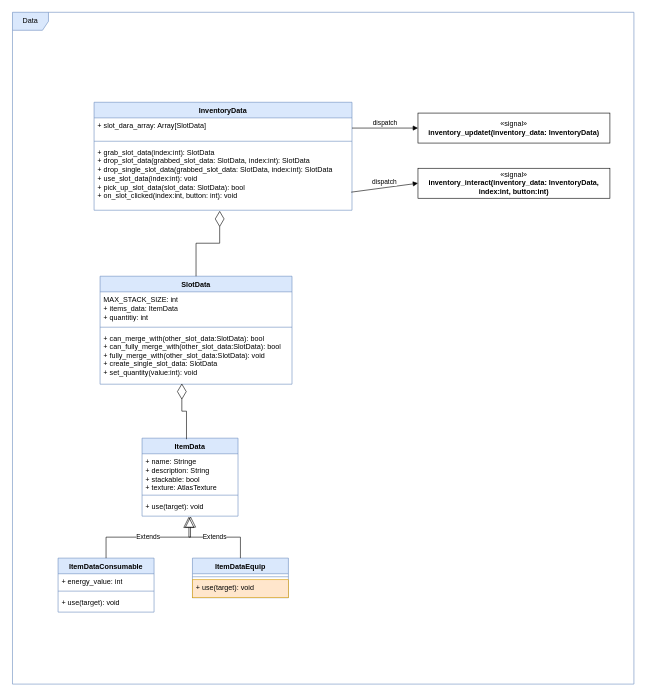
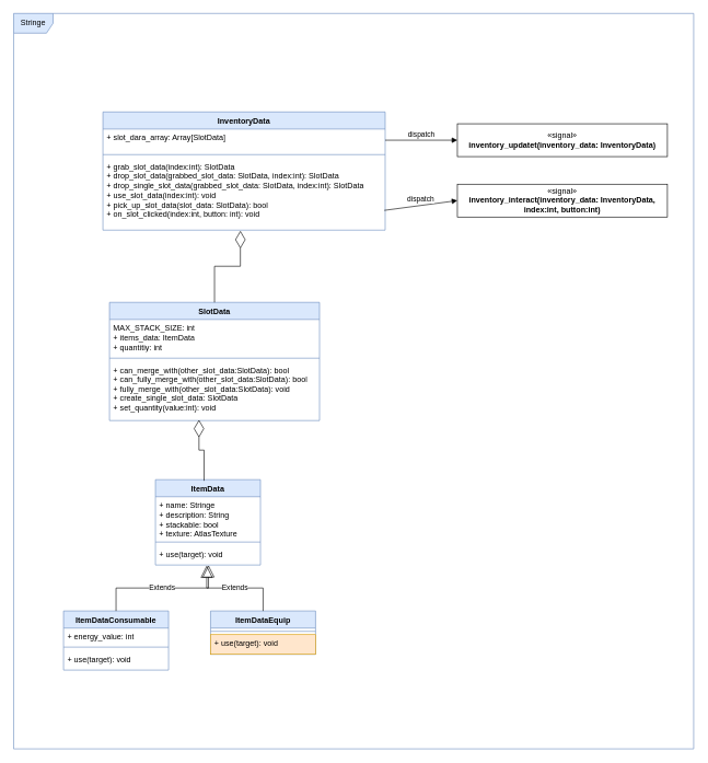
  <mxCell id="0" />
  <mxCell id="1" parent="0" />
  <mxCell id="2" value="ItemData" style="swimlane;fontStyle=1;align=center;verticalAlign=top;childLayout=stackLayout;horizontal=1;startSize=26;horizontalStack=0;resizeParent=1;resizeParentMax=0;resizeLast=0;collapsible=1;marginBottom=0;whiteSpace=wrap;html=1;fillColor=#dae8fc;strokeColor=#6c8ebf;" parent="1" vertex="1"><mxGeometry x="236" y="730" width="160" height="130" as="geometry" /></mxCell>
  <mxCell id="3" value="+ name: Stringe&lt;div&gt;+ description: String&lt;/div&gt;&lt;div&gt;+ stackable: bool&lt;/div&gt;&lt;div&gt;+ texture: AtlasTexture&lt;/div&gt;" style="text;strokeColor=none;fillColor=none;align=left;verticalAlign=top;spacingLeft=4;spacingRight=4;overflow=hidden;rotatable=0;points=[[0,0.5],[1,0.5]];portConstraint=eastwest;whiteSpace=wrap;html=1;" parent="2" vertex="1"><mxGeometry y="26" width="160" height="64" as="geometry" /></mxCell>
  <mxCell id="4" value="" style="line;strokeWidth=1;fillColor=none;align=left;verticalAlign=middle;spacingTop=-1;spacingLeft=3;spacingRight=3;rotatable=0;labelPosition=right;points=[];portConstraint=eastwest;strokeColor=inherit;" parent="2" vertex="1"><mxGeometry y="90" width="160" height="10" as="geometry" /></mxCell>
  <mxCell id="5" value="+ use(target): void" style="text;strokeColor=none;fillColor=none;align=left;verticalAlign=top;spacingLeft=4;spacingRight=4;overflow=hidden;rotatable=0;points=[[0,0.5],[1,0.5]];portConstraint=eastwest;whiteSpace=wrap;html=1;" parent="2" vertex="1"><mxGeometry y="100" width="160" height="30" as="geometry" /></mxCell>
  <mxCell id="6" value="ItemDataConsumable" style="swimlane;fontStyle=1;align=center;verticalAlign=top;childLayout=stackLayout;horizontal=1;startSize=26;horizontalStack=0;resizeParent=1;resizeParentMax=0;resizeLast=0;collapsible=1;marginBottom=0;whiteSpace=wrap;html=1;fillColor=#dae8fc;strokeColor=#6c8ebf;" vertex="1" parent="1"><mxGeometry x="96" y="930" width="160" height="90" as="geometry" /></mxCell>
  <mxCell id="7" value="+ energy_value: int" style="text;strokeColor=none;fillColor=none;align=left;verticalAlign=top;spacingLeft=4;spacingRight=4;overflow=hidden;rotatable=0;points=[[0,0.5],[1,0.5]];portConstraint=eastwest;whiteSpace=wrap;html=1;" vertex="1" parent="6"><mxGeometry y="26" width="160" height="24" as="geometry" /></mxCell>
  <mxCell id="8" value="" style="line;strokeWidth=1;fillColor=none;align=left;verticalAlign=middle;spacingTop=-1;spacingLeft=3;spacingRight=3;rotatable=0;labelPosition=right;points=[];portConstraint=eastwest;strokeColor=inherit;" vertex="1" parent="6"><mxGeometry y="50" width="160" height="10" as="geometry" /></mxCell>
  <mxCell id="9" value="+ use(target): void" style="text;strokeColor=none;fillColor=none;align=left;verticalAlign=top;spacingLeft=4;spacingRight=4;overflow=hidden;rotatable=0;points=[[0,0.5],[1,0.5]];portConstraint=eastwest;whiteSpace=wrap;html=1;" vertex="1" parent="6"><mxGeometry y="60" width="160" height="30" as="geometry" /></mxCell>
  <mxCell id="10" value="Extends" style="endArrow=block;endSize=16;endFill=0;html=1;rounded=0;exitX=0.5;exitY=0;exitDx=0;exitDy=0;entryX=0.505;entryY=1.01;entryDx=0;entryDy=0;entryPerimeter=0;edgeStyle=orthogonalEdgeStyle;" edge="1" parent="1" source="6" target="5"><mxGeometry width="160" relative="1" as="geometry"><mxPoint x="166" y="890" as="sourcePoint" /><mxPoint x="326" y="890" as="targetPoint" /></mxGeometry></mxCell>
  <mxCell id="11" value="ItemDataEquip" style="swimlane;fontStyle=1;align=center;verticalAlign=top;childLayout=stackLayout;horizontal=1;startSize=26;horizontalStack=0;resizeParent=1;resizeParentMax=0;resizeLast=0;collapsible=1;marginBottom=0;whiteSpace=wrap;html=1;fillColor=#dae8fc;strokeColor=#6c8ebf;" vertex="1" parent="1"><mxGeometry x="320" y="930" width="160" height="66" as="geometry" /></mxCell>
  <mxCell id="12" value="" style="line;strokeWidth=1;fillColor=none;align=left;verticalAlign=middle;spacingTop=-1;spacingLeft=3;spacingRight=3;rotatable=0;labelPosition=right;points=[];portConstraint=eastwest;strokeColor=inherit;" vertex="1" parent="11"><mxGeometry y="26" width="160" height="10" as="geometry" /></mxCell>
  <mxCell id="13" value="+ use(target): void" style="text;strokeColor=#d79b00;fillColor=#ffe6cc;align=left;verticalAlign=top;spacingLeft=4;spacingRight=4;overflow=hidden;rotatable=0;points=[[0,0.5],[1,0.5]];portConstraint=eastwest;whiteSpace=wrap;html=1;" vertex="1" parent="11"><mxGeometry y="36" width="160" height="30" as="geometry" /></mxCell>
  <mxCell id="14" value="Extends" style="endArrow=block;endSize=16;endFill=0;html=1;rounded=0;exitX=0.5;exitY=0;exitDx=0;exitDy=0;entryX=0.488;entryY=1.029;entryDx=0;entryDy=0;entryPerimeter=0;edgeStyle=orthogonalEdgeStyle;" edge="1" parent="1" source="11" target="5"><mxGeometry width="160" relative="1" as="geometry"><mxPoint x="226" y="890" as="sourcePoint" /><mxPoint x="386" y="890" as="targetPoint" /></mxGeometry></mxCell>
  <mxCell id="15" value="SlotData" style="swimlane;fontStyle=1;align=center;verticalAlign=top;childLayout=stackLayout;horizontal=1;startSize=26;horizontalStack=0;resizeParent=1;resizeParentMax=0;resizeLast=0;collapsible=1;marginBottom=0;whiteSpace=wrap;html=1;fillColor=#dae8fc;strokeColor=#6c8ebf;" vertex="1" parent="1"><mxGeometry x="166" y="460" width="320" height="180" as="geometry" /></mxCell>
  <mxCell id="16" value="MAX_STACK_SIZE: int&lt;div&gt;+ items_data: ItemData&lt;/div&gt;&lt;div&gt;+ quantitiy: int&lt;br&gt;&lt;/div&gt;" style="text;strokeColor=none;fillColor=none;align=left;verticalAlign=top;spacingLeft=4;spacingRight=4;overflow=hidden;rotatable=0;points=[[0,0.5],[1,0.5]];portConstraint=eastwest;whiteSpace=wrap;html=1;" vertex="1" parent="15"><mxGeometry y="26" width="320" height="54" as="geometry" /></mxCell>
  <mxCell id="17" value="" style="line;strokeWidth=1;fillColor=none;align=left;verticalAlign=middle;spacingTop=-1;spacingLeft=3;spacingRight=3;rotatable=0;labelPosition=right;points=[];portConstraint=eastwest;strokeColor=inherit;" vertex="1" parent="15"><mxGeometry y="80" width="320" height="10" as="geometry" /></mxCell>
  <mxCell id="18" value="+ can_merge_with(other_slot_data:SlotData): bool&lt;div&gt;+ can_fully_merge_with(other_slot_data:SlotData): bool&lt;/div&gt;&lt;div&gt;+ fully_merge_with(other_slot_data:SlotData): void&lt;/div&gt;&lt;div&gt;+&amp;nbsp;create_single_slot_data: SlotData&lt;/div&gt;&lt;div&gt;+ set_quantity(value:int): void&lt;/div&gt;&lt;div&gt;&lt;br&gt;&lt;/div&gt;" style="text;strokeColor=none;fillColor=none;align=left;verticalAlign=top;spacingLeft=4;spacingRight=4;overflow=hidden;rotatable=0;points=[[0,0.5],[1,0.5]];portConstraint=eastwest;whiteSpace=wrap;html=1;" vertex="1" parent="15"><mxGeometry y="90" width="320" height="90" as="geometry" /></mxCell>
  <mxCell id="19" value="" style="endArrow=diamondThin;endFill=0;endSize=24;html=1;rounded=0;entryX=0.426;entryY=0.987;entryDx=0;entryDy=0;entryPerimeter=0;exitX=0.463;exitY=0.013;exitDx=0;exitDy=0;exitPerimeter=0;edgeStyle=elbowEdgeStyle;elbow=vertical;" edge="1" parent="1" source="2" target="18"><mxGeometry width="160" relative="1" as="geometry"><mxPoint x="386" y="640" as="sourcePoint" /><mxPoint x="546" y="640" as="targetPoint" /></mxGeometry></mxCell>
  <mxCell id="20" value="InventoryData" style="swimlane;fontStyle=1;align=center;verticalAlign=top;childLayout=stackLayout;horizontal=1;startSize=26;horizontalStack=0;resizeParent=1;resizeParentMax=0;resizeLast=0;collapsible=1;marginBottom=0;whiteSpace=wrap;html=1;fillColor=#dae8fc;strokeColor=#6c8ebf;" vertex="1" parent="1"><mxGeometry x="156" y="170" width="430" height="180" as="geometry" /></mxCell>
  <mxCell id="21" value="&lt;div&gt;+ slot_dara_array: Array[SlotData]&lt;/div&gt;" style="text;strokeColor=none;fillColor=none;align=left;verticalAlign=top;spacingLeft=4;spacingRight=4;overflow=hidden;rotatable=0;points=[[0,0.5],[1,0.5]];portConstraint=eastwest;whiteSpace=wrap;html=1;" vertex="1" parent="20"><mxGeometry y="26" width="430" height="34" as="geometry" /></mxCell>
  <mxCell id="22" value="" style="line;strokeWidth=1;fillColor=none;align=left;verticalAlign=middle;spacingTop=-1;spacingLeft=3;spacingRight=3;rotatable=0;labelPosition=right;points=[];portConstraint=eastwest;strokeColor=inherit;" vertex="1" parent="20"><mxGeometry y="60" width="430" height="10" as="geometry" /></mxCell>
  <mxCell id="23" value="+ grab_slot_data(index:int): SlotData&lt;div&gt;+ drop_slot_data(grabbed_slot_data: SlotData, index:int): SlotData&lt;/div&gt;&lt;div&gt;+ drop_single_slot_data(grabbed_slot_data: SlotData, index:int): SlotData&lt;/div&gt;&lt;div&gt;+ use_slot_data(index:int): void&lt;/div&gt;&lt;div&gt;+ pick_up_slot_data(slot_data: SlotData): bool&lt;/div&gt;&lt;div&gt;+ on_slot_clicked(index:int, button: int): void&lt;br&gt;&lt;div&gt;&lt;br&gt;&lt;/div&gt;&lt;/div&gt;" style="text;strokeColor=none;fillColor=none;align=left;verticalAlign=top;spacingLeft=4;spacingRight=4;overflow=hidden;rotatable=0;points=[[0,0.5],[1,0.5]];portConstraint=eastwest;whiteSpace=wrap;html=1;" vertex="1" parent="20"><mxGeometry y="70" width="430" height="110" as="geometry" /></mxCell>
  <mxCell id="24" value="" style="endArrow=diamondThin;endFill=0;endSize=24;html=1;rounded=0;entryX=0.487;entryY=1.009;entryDx=0;entryDy=0;entryPerimeter=0;exitX=0.5;exitY=0;exitDx=0;exitDy=0;edgeStyle=elbowEdgeStyle;elbow=vertical;" edge="1" parent="1" source="15" target="23"><mxGeometry width="160" relative="1" as="geometry"><mxPoint x="286" y="310" as="sourcePoint" /><mxPoint x="446" y="310" as="targetPoint" /></mxGeometry></mxCell>
  <mxCell id="25" value="«signal»&lt;br&gt;&lt;b&gt;inventory_updatet(inventory_data: InventoryData)&lt;/b&gt;" style="html=1;whiteSpace=wrap;" vertex="1" parent="1"><mxGeometry x="696" y="188" width="320" height="50" as="geometry" /></mxCell>
  <mxCell id="26" value="«signal»&lt;br&gt;&lt;b&gt;inventory_interact(inventory_data: InventoryData, index:int, button:int)&lt;/b&gt;" style="html=1;whiteSpace=wrap;" vertex="1" parent="1"><mxGeometry x="696" y="280" width="320" height="50" as="geometry" /></mxCell>
  <mxCell id="27" value="dispatch" style="html=1;verticalAlign=bottom;endArrow=block;curved=0;rounded=0;entryX=0;entryY=0.5;entryDx=0;entryDy=0;exitX=0.997;exitY=0.726;exitDx=0;exitDy=0;exitPerimeter=0;" edge="1" parent="1" source="23" target="26"><mxGeometry width="80" relative="1" as="geometry"><mxPoint x="616" y="300" as="sourcePoint" /><mxPoint x="696" y="300" as="targetPoint" /></mxGeometry></mxCell>
  <mxCell id="28" value="dispatch" style="html=1;verticalAlign=bottom;endArrow=block;curved=0;rounded=0;exitX=1;exitY=0.5;exitDx=0;exitDy=0;entryX=0;entryY=0.5;entryDx=0;entryDy=0;" edge="1" parent="1" source="21" target="25"><mxGeometry width="80" relative="1" as="geometry"><mxPoint x="616" y="300" as="sourcePoint" /><mxPoint x="696" y="300" as="targetPoint" /></mxGeometry></mxCell>
- <mxCell id="29" value="Data" style="shape=umlFrame;whiteSpace=wrap;html=1;pointerEvents=0;fillColor=#dae8fc;strokeColor=#6c8ebf;" vertex="1" parent="1"><mxGeometry x="20" y="20" width="1036" height="1120" as="geometry" /></mxCell>
+ <mxCell id="29" value="Stringe" style="shape=umlFrame;whiteSpace=wrap;html=1;pointerEvents=0;fillColor=#dae8fc;strokeColor=#6c8ebf;" vertex="1" parent="1"><mxGeometry x="20" y="20" width="1036" height="1120" as="geometry" /></mxCell>
